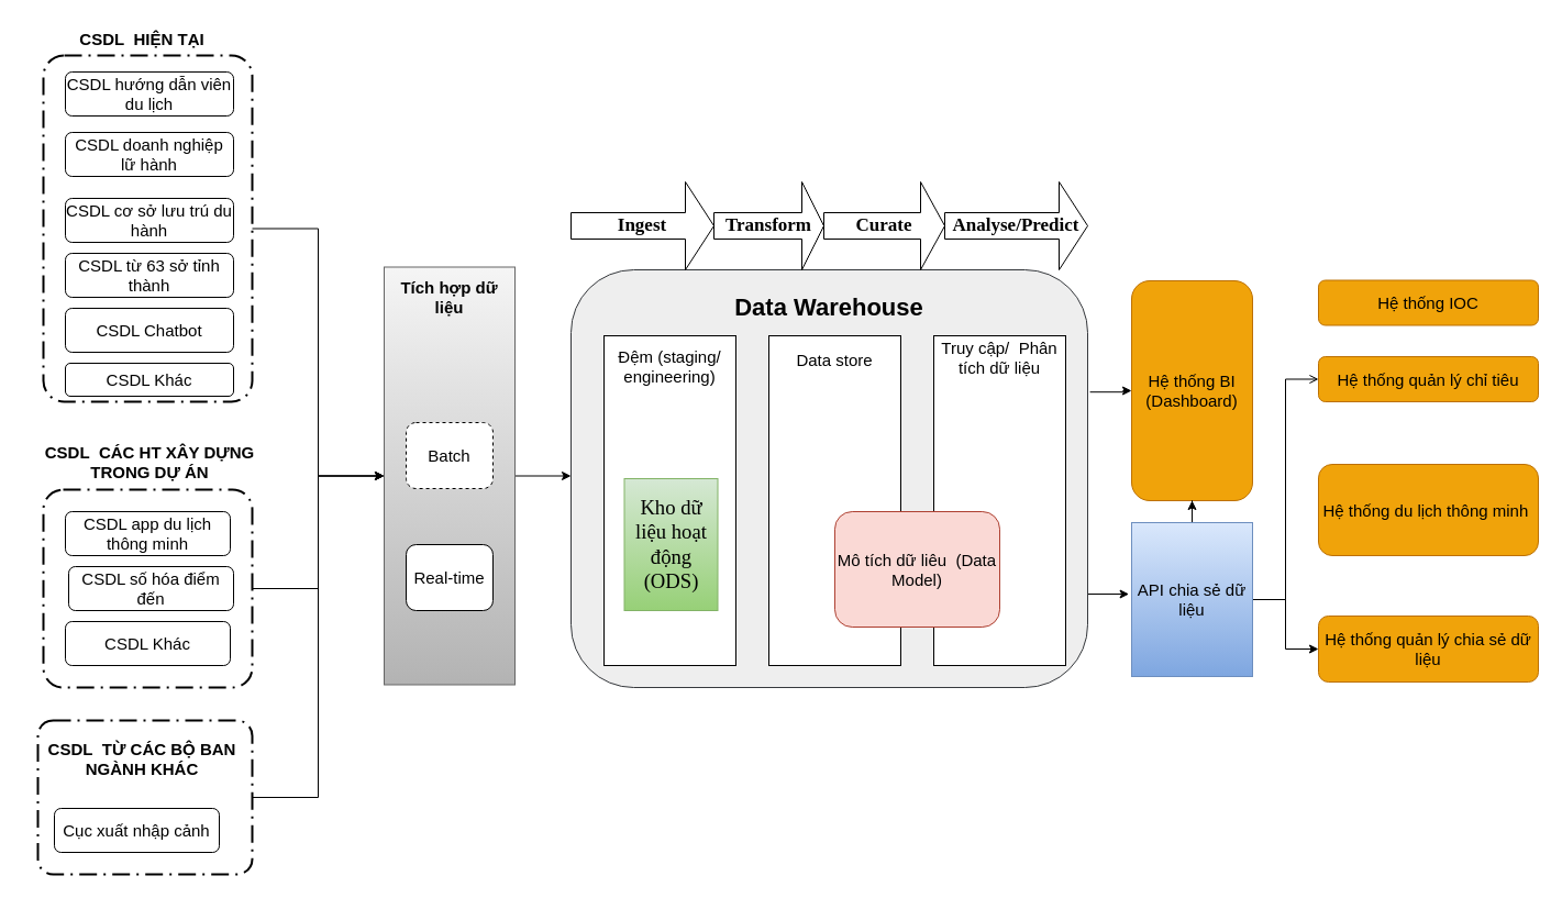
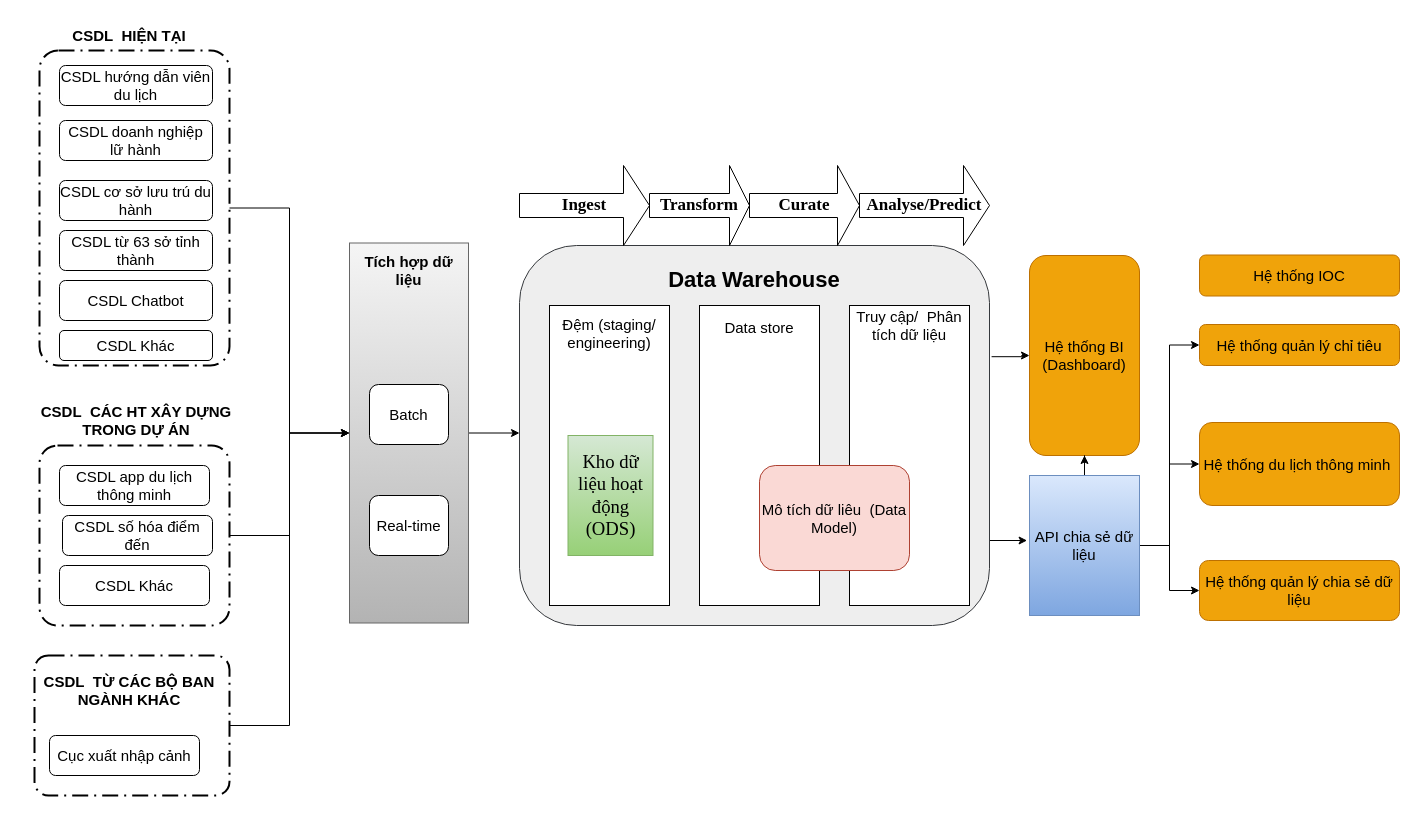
  <mxCell id="0" />
  <mxCell id="1" parent="0" />
  <mxCell id="2" style="edgeStyle=orthogonalEdgeStyle;rounded=0;orthogonalLoop=1;jettySize=auto;html=1;entryX=0;entryY=0.5;entryDx=0;entryDy=0;" edge="1" parent="1" source="3" target="13"><mxGeometry relative="1" as="geometry" /></mxCell>
  <mxCell id="3" value="" style="points=[[0.25,0,0],[0.5,0,0],[0.75,0,0],[1,0.25,0],[1,0.5,0],[1,0.75,0],[0.75,1,0],[0.5,1,0],[0.25,1,0],[0,0.75,0],[0,0.5,0],[0,0.25,0]];rounded=1;arcSize=10;dashed=1;strokeColor=#000000;fillColor=none;gradientColor=none;dashPattern=8 3 1 3;strokeWidth=2;fontStyle=1;fontSize=20;" vertex="1" parent="1"><mxGeometry x="39" y="50" width="190" height="315" as="geometry" /></mxCell>
  <mxCell id="4" style="edgeStyle=orthogonalEdgeStyle;rounded=0;orthogonalLoop=1;jettySize=auto;html=1;exitX=1;exitY=0.75;exitDx=0;exitDy=0;entryX=-0.027;entryY=0.672;entryDx=0;entryDy=0;entryPerimeter=0;fontSize=15;" edge="1" parent="1"><mxGeometry relative="1" as="geometry"><mxPoint x="989" y="540" as="sourcePoint" /><mxPoint x="1026.57" y="539.51" as="targetPoint" /></mxGeometry></mxCell>
  <mxCell id="5" style="edgeStyle=orthogonalEdgeStyle;rounded=0;orthogonalLoop=1;jettySize=auto;html=1;exitX=1;exitY=0.5;exitDx=0;exitDy=0;entryX=-0.019;entryY=0.894;entryDx=0;entryDy=0;entryPerimeter=0;fontSize=15;" edge="1" parent="1"><mxGeometry relative="1" as="geometry"><mxPoint x="991.09" y="356.2" as="sourcePoint" /><mxPoint x="1029" y="355" as="targetPoint" /><Array as="points"><mxPoint x="1021.09" y="356.2" /><mxPoint x="1021.09" y="355.2" /></Array></mxGeometry></mxCell>
  <mxCell id="6" value="" style="rounded=1;whiteSpace=wrap;html=1;fillColor=#eeeeee;strokeColor=#36393d;" vertex="1" parent="1"><mxGeometry x="519" y="245" width="470" height="380" as="geometry" /></mxCell>
  <mxCell id="7" value="&lt;font style=&quot;font-size: 22px&quot;&gt;&lt;b&gt;Data Warehouse&lt;/b&gt;&lt;/font&gt;" style="text;html=1;strokeColor=none;fillColor=none;align=center;verticalAlign=middle;whiteSpace=wrap;rounded=0;" vertex="1" parent="1"><mxGeometry x="539" y="265" width="430" height="30" as="geometry" /></mxCell>
  <mxCell id="8" value="&lt;b&gt;&lt;font style=&quot;font-size: 17px;&quot;&gt;Ingest&lt;/font&gt;&lt;/b&gt;" style="shape=singleArrow;whiteSpace=wrap;html=1;fontFamily=Times New Roman;fontSize=14;" vertex="1" parent="1"><mxGeometry x="519" y="165" width="130" height="80" as="geometry" /></mxCell>
  <mxCell id="9" value="&lt;b&gt;&lt;font style=&quot;font-size: 17px;&quot;&gt;Transform&lt;/font&gt;&lt;/b&gt;" style="shape=singleArrow;whiteSpace=wrap;html=1;fontFamily=Times New Roman;fontSize=14;" vertex="1" parent="1"><mxGeometry x="649" y="165" width="100" height="80" as="geometry" /></mxCell>
  <mxCell id="10" value="&lt;b&gt;&lt;font style=&quot;font-size: 17px;&quot;&gt;Curate&lt;/font&gt;&lt;/b&gt;" style="shape=singleArrow;whiteSpace=wrap;html=1;fontFamily=Times New Roman;fontSize=14;" vertex="1" parent="1"><mxGeometry x="749" y="165" width="110" height="80" as="geometry" /></mxCell>
  <mxCell id="11" value="&lt;b&gt;&lt;font style=&quot;font-size: 17px;&quot;&gt;Analyse/Predict&lt;/font&gt;&lt;/b&gt;" style="shape=singleArrow;whiteSpace=wrap;html=1;fontFamily=Times New Roman;fontSize=14;" vertex="1" parent="1"><mxGeometry x="859" y="165" width="130" height="80" as="geometry" /></mxCell>
  <mxCell id="12" style="edgeStyle=orthogonalEdgeStyle;rounded=0;orthogonalLoop=1;jettySize=auto;html=1;fontSize=15;" edge="1" parent="1" source="13"><mxGeometry relative="1" as="geometry"><mxPoint x="519" y="432.5" as="targetPoint" /></mxGeometry></mxCell>
  <mxCell id="13" value="" style="rounded=0;whiteSpace=wrap;html=1;fontSize=15;fillColor=#f5f5f5;gradientColor=#b3b3b3;strokeColor=#666666;" vertex="1" parent="1"><mxGeometry x="349" y="242.5" width="119" height="380" as="geometry" /></mxCell>
  <mxCell id="14" value="&lt;b&gt;Tích hợp dữ liệu&lt;/b&gt;" style="text;html=1;strokeColor=none;fillColor=none;align=center;verticalAlign=middle;whiteSpace=wrap;rounded=0;fontSize=15;" vertex="1" parent="1"><mxGeometry x="349" y="255" width="119" height="30" as="geometry" /></mxCell>
- <mxCell id="15" value="Batch" style="rounded=1;whiteSpace=wrap;html=1;fontSize=15;dashed=1;" vertex="1" parent="1"><mxGeometry x="369" y="384" width="79" height="60" as="geometry" /></mxCell>
+ <mxCell id="15" value="Batch" style="rounded=1;whiteSpace=wrap;html=1;fontSize=15;" vertex="1" parent="1"><mxGeometry x="369" y="384" width="79" height="60" as="geometry" /></mxCell>
  <mxCell id="16" value="Real-time" style="rounded=1;whiteSpace=wrap;html=1;fontSize=15;" vertex="1" parent="1"><mxGeometry x="369" y="495" width="79" height="60" as="geometry" /></mxCell>
  <mxCell id="17" value="" style="rounded=0;whiteSpace=wrap;html=1;fontSize=15;" vertex="1" parent="1"><mxGeometry x="549" y="305" width="120" height="300" as="geometry" /></mxCell>
  <mxCell id="18" value="Đệm (staging/ engineering)" style="text;html=1;strokeColor=none;fillColor=none;align=center;verticalAlign=middle;whiteSpace=wrap;rounded=0;fontSize=15;" vertex="1" parent="1"><mxGeometry x="554" y="310" width="110" height="45" as="geometry" /></mxCell>
  <mxCell id="19" value="&lt;span style=&quot;font-size:14.0pt;font-family:&amp;quot;Times New Roman&amp;quot;,serif;&lt;br/&gt;mso-fareast-font-family:&amp;quot;Times New Roman&amp;quot;;mso-ansi-language:EN-US;mso-fareast-language:&lt;br/&gt;EN-US;mso-bidi-language:AR-SA&quot;&gt;Kho dữ liệu hoạt động (ODS)&lt;/span&gt;" style="rounded=0;whiteSpace=wrap;html=1;fontSize=15;fillColor=#d5e8d4;gradientColor=#97d077;strokeColor=#82b366;" vertex="1" parent="1"><mxGeometry x="567.5" y="435" width="85" height="120" as="geometry" /></mxCell>
  <mxCell id="20" value="" style="rounded=0;whiteSpace=wrap;html=1;fontSize=20;" vertex="1" parent="1"><mxGeometry x="699" y="305" width="120" height="300" as="geometry" /></mxCell>
  <mxCell id="21" value="&lt;font style=&quot;font-size: 15px;&quot;&gt;Data store&lt;/font&gt;" style="text;html=1;strokeColor=none;fillColor=none;align=center;verticalAlign=middle;whiteSpace=wrap;rounded=0;fontSize=20;" vertex="1" parent="1"><mxGeometry x="699" y="310" width="120" height="30" as="geometry" /></mxCell>
  <mxCell id="22" value="" style="rounded=0;whiteSpace=wrap;html=1;fontSize=15;" vertex="1" parent="1"><mxGeometry x="849" y="305" width="120" height="300" as="geometry" /></mxCell>
  <mxCell id="23" value="Truy cập/&amp;nbsp; Phân tích dữ liệu" style="text;html=1;strokeColor=none;fillColor=none;align=center;verticalAlign=middle;whiteSpace=wrap;rounded=0;fontSize=15;" vertex="1" parent="1"><mxGeometry x="849" y="310" width="120" height="30" as="geometry" /></mxCell>
  <mxCell id="24" value="Mô tích dữ liêu&amp;nbsp; (Data Model)" style="rounded=1;whiteSpace=wrap;html=1;fontSize=15;fillColor=#fad9d5;strokeColor=#ae4132;" vertex="1" parent="1"><mxGeometry x="759" y="465" width="150" height="105" as="geometry" /></mxCell>
  <mxCell id="25" value="&lt;font style=&quot;font-size: 15px;&quot;&gt;CSDL hướng dẫn viên du lịch&lt;/font&gt;" style="rounded=1;whiteSpace=wrap;html=1;" vertex="1" parent="1"><mxGeometry x="59" y="65" width="153" height="40" as="geometry" /></mxCell>
  <mxCell id="26" value="&lt;font style=&quot;font-size: 15px;&quot;&gt;CSDL doanh nghiệp lữ hành&lt;/font&gt;" style="rounded=1;whiteSpace=wrap;html=1;" vertex="1" parent="1"><mxGeometry x="59" y="120" width="153" height="40" as="geometry" /></mxCell>
  <mxCell id="27" value="&lt;font style=&quot;font-size: 15px;&quot;&gt;CSDL Khác&lt;/font&gt;" style="rounded=1;whiteSpace=wrap;html=1;" vertex="1" parent="1"><mxGeometry x="59" y="330" width="153" height="30" as="geometry" /></mxCell>
  <mxCell id="28" value="&lt;font style=&quot;font-size: 15px;&quot;&gt;CSDL cơ sở lưu trú du hành&lt;/font&gt;" style="rounded=1;whiteSpace=wrap;html=1;" vertex="1" parent="1"><mxGeometry x="59" y="180" width="153" height="40" as="geometry" /></mxCell>
  <mxCell id="29" value="&lt;font style=&quot;font-size: 15px;&quot;&gt;CSDL Chatbot&lt;/font&gt;" style="rounded=1;whiteSpace=wrap;html=1;" vertex="1" parent="1"><mxGeometry x="59" y="280" width="153" height="40" as="geometry" /></mxCell>
  <mxCell id="30" value="&lt;font style=&quot;font-size: 15px;&quot;&gt;CSDL từ 63 sở tỉnh thành&lt;/font&gt;" style="rounded=1;whiteSpace=wrap;html=1;" vertex="1" parent="1"><mxGeometry x="59" y="230" width="153" height="40" as="geometry" /></mxCell>
  <mxCell id="31" style="edgeStyle=orthogonalEdgeStyle;rounded=0;orthogonalLoop=1;jettySize=auto;html=1;entryX=0;entryY=0.5;entryDx=0;entryDy=0;" edge="1" parent="1" source="32" target="13"><mxGeometry relative="1" as="geometry" /></mxCell>
  <mxCell id="32" value="" style="points=[[0.25,0,0],[0.5,0,0],[0.75,0,0],[1,0.25,0],[1,0.5,0],[1,0.75,0],[0.75,1,0],[0.5,1,0],[0.25,1,0],[0,0.75,0],[0,0.5,0],[0,0.25,0]];rounded=1;arcSize=10;dashed=1;strokeColor=#000000;fillColor=none;gradientColor=none;dashPattern=8 3 1 3;strokeWidth=2;fontStyle=1;fontSize=20;" vertex="1" parent="1"><mxGeometry x="39" y="445" width="190" height="180" as="geometry" /></mxCell>
  <mxCell id="33" value="&lt;b&gt;&lt;font style=&quot;font-size: 15px;&quot;&gt;CSDL&amp;nbsp; HIỆN TẠI&lt;/font&gt;&lt;/b&gt;" style="text;html=1;strokeColor=none;fillColor=none;align=center;verticalAlign=middle;whiteSpace=wrap;rounded=0;" vertex="1" parent="1"><mxGeometry x="69" y="20" width="120" height="30" as="geometry" /></mxCell>
  <mxCell id="34" value="&lt;b&gt;&lt;font style=&quot;font-size: 15px;&quot;&gt;CSDL&amp;nbsp; CÁC HT XÂY DỰNG TRONG DỰ ÁN&lt;/font&gt;&lt;/b&gt;" style="text;html=1;strokeColor=none;fillColor=none;align=center;verticalAlign=middle;whiteSpace=wrap;rounded=0;" vertex="1" parent="1"><mxGeometry x="20.5" y="405" width="230" height="30" as="geometry" /></mxCell>
  <mxCell id="35" value="CSDL app du lịch thông minh" style="rounded=1;whiteSpace=wrap;html=1;fontSize=15;" vertex="1" parent="1"><mxGeometry x="59" y="465" width="150" height="40" as="geometry" /></mxCell>
  <mxCell id="36" value="CSDL số hóa điểm đến" style="rounded=1;whiteSpace=wrap;html=1;fontSize=15;" vertex="1" parent="1"><mxGeometry x="62" y="515" width="150" height="40" as="geometry" /></mxCell>
  <mxCell id="37" value="CSDL Khác" style="rounded=1;whiteSpace=wrap;html=1;fontSize=15;" vertex="1" parent="1"><mxGeometry x="59" y="565" width="150" height="40" as="geometry" /></mxCell>
  <mxCell id="38" value="Hệ thống BI (Dashboard)" style="rounded=1;whiteSpace=wrap;html=1;fontSize=15;fillColor=#f0a30a;fontColor=#000000;strokeColor=#BD7000;" vertex="1" parent="1"><mxGeometry x="1029" y="255" width="110" height="200" as="geometry" /></mxCell>
  <mxCell id="39" style="edgeStyle=orthogonalEdgeStyle;rounded=0;orthogonalLoop=1;jettySize=auto;html=1;" edge="1" parent="1" source="43" target="38"><mxGeometry relative="1" as="geometry"><mxPoint x="1179" y="265" as="targetPoint" /></mxGeometry></mxCell>
- <mxCell id="40" style="edgeStyle=orthogonalEdgeStyle;rounded=0;orthogonalLoop=1;jettySize=auto;html=1;entryX=0;entryY=0.5;entryDx=0;entryDy=0;endArrow=open;" edge="1" parent="1" source="43" target="45"><mxGeometry relative="1" as="geometry" /></mxCell>
+ <mxCell id="40" style="edgeStyle=orthogonalEdgeStyle;rounded=0;orthogonalLoop=1;jettySize=auto;html=1;entryX=0;entryY=0.5;entryDx=0;entryDy=0;" edge="1" parent="1" source="43" target="45"><mxGeometry relative="1" as="geometry" /></mxCell>
+ <mxCell id="41" style="edgeStyle=orthogonalEdgeStyle;rounded=0;orthogonalLoop=1;jettySize=auto;html=1;entryX=0;entryY=0.5;entryDx=0;entryDy=0;" edge="1" parent="1" source="43" target="46"><mxGeometry relative="1" as="geometry"><mxPoint x="1199" y="450" as="targetPoint" /><Array as="points"><mxPoint x="1169" y="545" /><mxPoint x="1169" y="464" /></Array></mxGeometry></mxCell>
  <mxCell id="42" style="edgeStyle=orthogonalEdgeStyle;rounded=0;orthogonalLoop=1;jettySize=auto;html=1;entryX=0;entryY=0.5;entryDx=0;entryDy=0;" edge="1" parent="1" source="43" target="47"><mxGeometry relative="1" as="geometry" /></mxCell>
  <mxCell id="43" value="API chia sẻ dữ liệu" style="rounded=0;whiteSpace=wrap;html=1;fontSize=15;fillColor=#dae8fc;gradientColor=#7ea6e0;strokeColor=#6c8ebf;" vertex="1" parent="1"><mxGeometry x="1029" y="475" width="110" height="140" as="geometry" /></mxCell>
  <mxCell id="44" value="Hệ thống IOC" style="rounded=1;whiteSpace=wrap;html=1;fontSize=15;fillColor=#f0a30a;fontColor=#000000;strokeColor=#BD7000;" vertex="1" parent="1"><mxGeometry x="1199" y="254.5" width="200" height="41" as="geometry" /></mxCell>
  <mxCell id="45" value="Hệ thống quản lý chỉ tiêu" style="rounded=1;whiteSpace=wrap;html=1;fontSize=15;fillColor=#f0a30a;fontColor=#000000;strokeColor=#BD7000;" vertex="1" parent="1"><mxGeometry x="1199" y="324" width="200" height="41" as="geometry" /></mxCell>
  <mxCell id="46" value="Hệ thống du lịch thông minh&amp;nbsp;" style="rounded=1;whiteSpace=wrap;html=1;fontSize=15;fillColor=#f0a30a;fontColor=#000000;strokeColor=#BD7000;" vertex="1" parent="1"><mxGeometry x="1199" y="422" width="200" height="83" as="geometry" /></mxCell>
  <mxCell id="47" value="Hệ thống quản lý chia sẻ dữ liệu" style="rounded=1;whiteSpace=wrap;html=1;fontSize=15;fillColor=#f0a30a;fontColor=#000000;strokeColor=#BD7000;" vertex="1" parent="1"><mxGeometry x="1199" y="560" width="200" height="60" as="geometry" /></mxCell>
  <mxCell id="48" style="edgeStyle=orthogonalEdgeStyle;rounded=0;orthogonalLoop=1;jettySize=auto;html=1;entryX=0;entryY=0.5;entryDx=0;entryDy=0;" edge="1" parent="1" source="49" target="13"><mxGeometry relative="1" as="geometry" /></mxCell>
  <mxCell id="49" value="" style="points=[[0.25,0,0],[0.5,0,0],[0.75,0,0],[1,0.25,0],[1,0.5,0],[1,0.75,0],[0.75,1,0],[0.5,1,0],[0.25,1,0],[0,0.75,0],[0,0.5,0],[0,0.25,0]];rounded=1;arcSize=10;dashed=1;strokeColor=#000000;fillColor=none;gradientColor=none;dashPattern=8 3 1 3;strokeWidth=2;fontStyle=1;fontSize=20;" vertex="1" parent="1"><mxGeometry x="34" y="655" width="195" height="140" as="geometry" /></mxCell>
  <mxCell id="50" value="&lt;b&gt;&lt;font style=&quot;font-size: 15px;&quot;&gt;CSDL&amp;nbsp; TỪ CÁC BỘ BAN NGÀNH KHÁC&lt;/font&gt;&lt;/b&gt;" style="text;html=1;strokeColor=none;fillColor=none;align=center;verticalAlign=middle;whiteSpace=wrap;rounded=0;" vertex="1" parent="1"><mxGeometry x="39" y="675" width="180" height="30" as="geometry" /></mxCell>
  <mxCell id="51" value="Cục xuất nhập cảnh" style="rounded=1;whiteSpace=wrap;html=1;fontSize=15;" vertex="1" parent="1"><mxGeometry x="49" y="735" width="150" height="40" as="geometry" /></mxCell>
